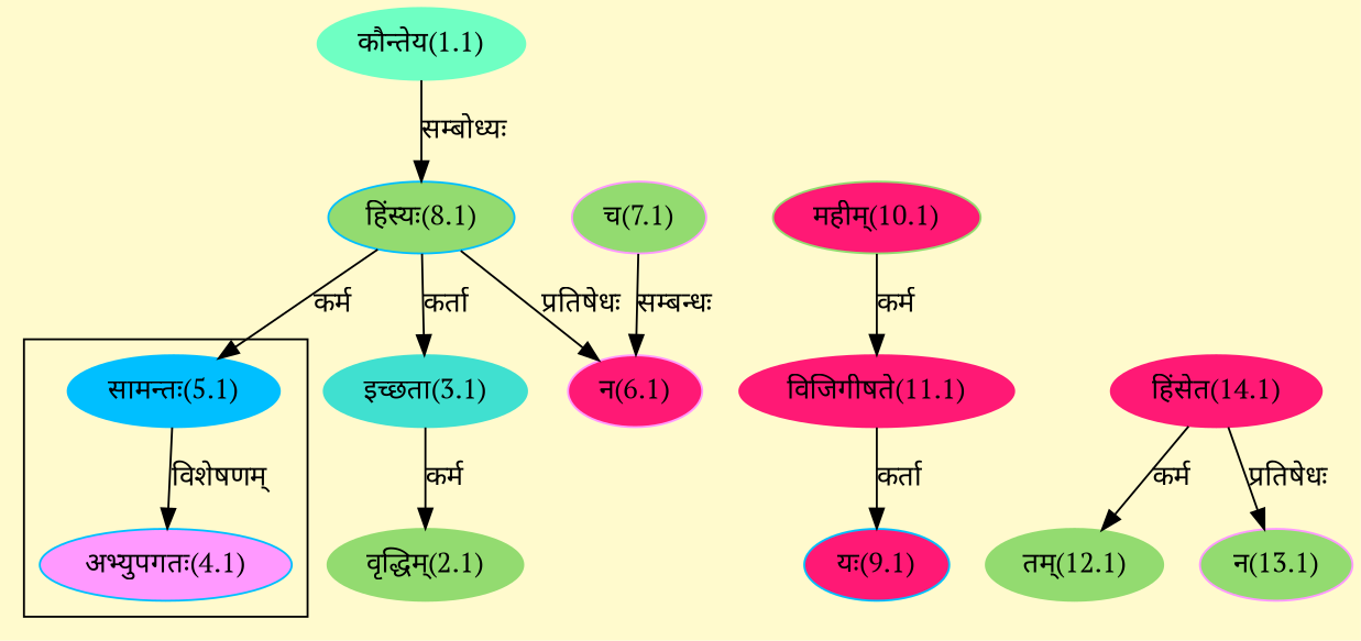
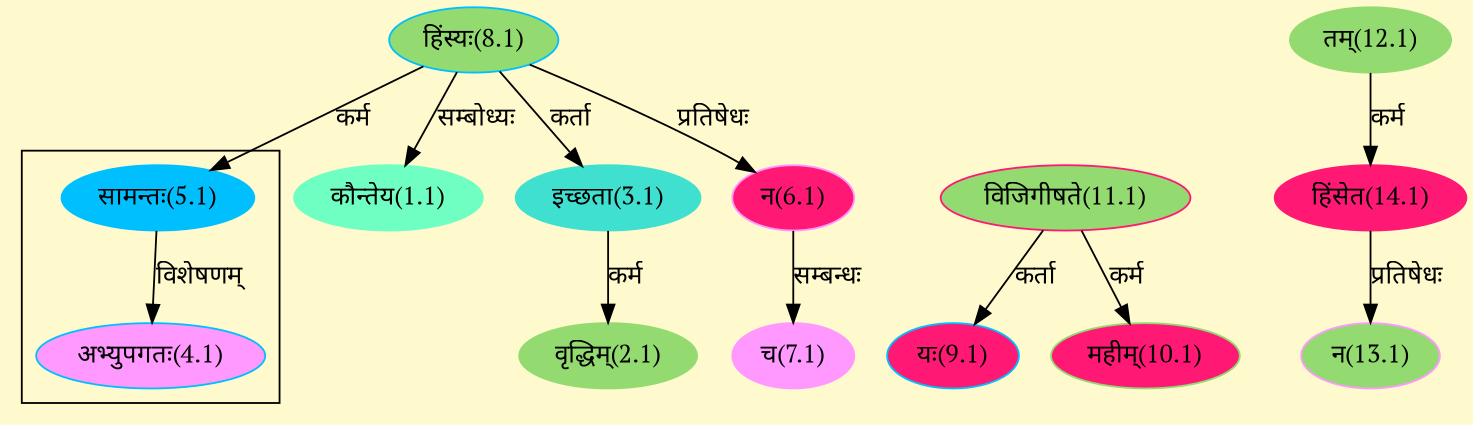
  digraph {
    bgcolor=lemonchiffon1
    compound=true
    fontname="PT Serif"
    rankdir=BT
    node [color="#00BFFF" fontname="PT Serif" style=filled]
    edge [dir=back fontname="PT Serif"]
    n1 [fillcolor="#FF99FF" label="अभ्युपगतः(4.1)"]
    n2 [label="सामन्तः(5.1)"]
    n3 [fillcolor="#93DB70" label="हिंस्यः(8.1)"]
    n4 [color="#6FFFC3" label="कौन्तेय(1.1)"]
    n5 [color="#93DB70" label="वृद्धिम्(2.1)"]
    n6 [color="#40E0D0" label="इच्छता(3.1)"]
    n7 [color="#FF99FF" fillcolor="#FF1975" label="न(6.1)"]
-   n8 [color="#FF99FF" label="च(7.1)" fillcolor="#93DB70"]
+   n8 [color="#FF99FF" label="च(7.1)"]
    n9 [fillcolor="#FF1975" label="यः(9.1)"]
-   n10 [color="#FF1975" label="विजिगीषते(11.1)"]
+   n10 [color="#FF1975" label="विजिगीषते(11.1)" fillcolor="#93DB70"]
    n11 [color="#93DB70" fillcolor="#FF1975" label="महीम्(10.1)"]
    n12 [color="#93DB70" label="तम्(12.1)"]
    n13 [color="#FF1975" label="हिंसेत(14.1)"]
    n14 [color="#FF99FF" fillcolor="#93DB70" label="न(13.1)"]
    subgraph cluster_1 {
      n1
      n2
    }
    n1 -> n2 [label="विशेषणम्"]
    n2 -> n3 [label="कर्म"]
-   n3 -> n4 [label="सम्बोध्यः"]
+   n4 -> n3 [label="सम्बोध्यः"]
    n5 -> n6 [label="कर्म"]
    n6 -> n3 [label="कर्ता"]
    n7 -> n3 [label="प्रतिषेधः"]
-   n7 -> n8 [label="सम्बन्धः"]
+   n8 -> n7 [label="सम्बन्धः"]
    n9 -> n10 [label="कर्ता"]
-   n10 -> n11 [label="कर्म"]
-   n12 -> n13 [label="कर्म"]
+   n11 -> n10 [label="कर्म"]
+   n13 -> n12 [label="कर्म"]
    n14 -> n13 [label="प्रतिषेधः"]
  }
